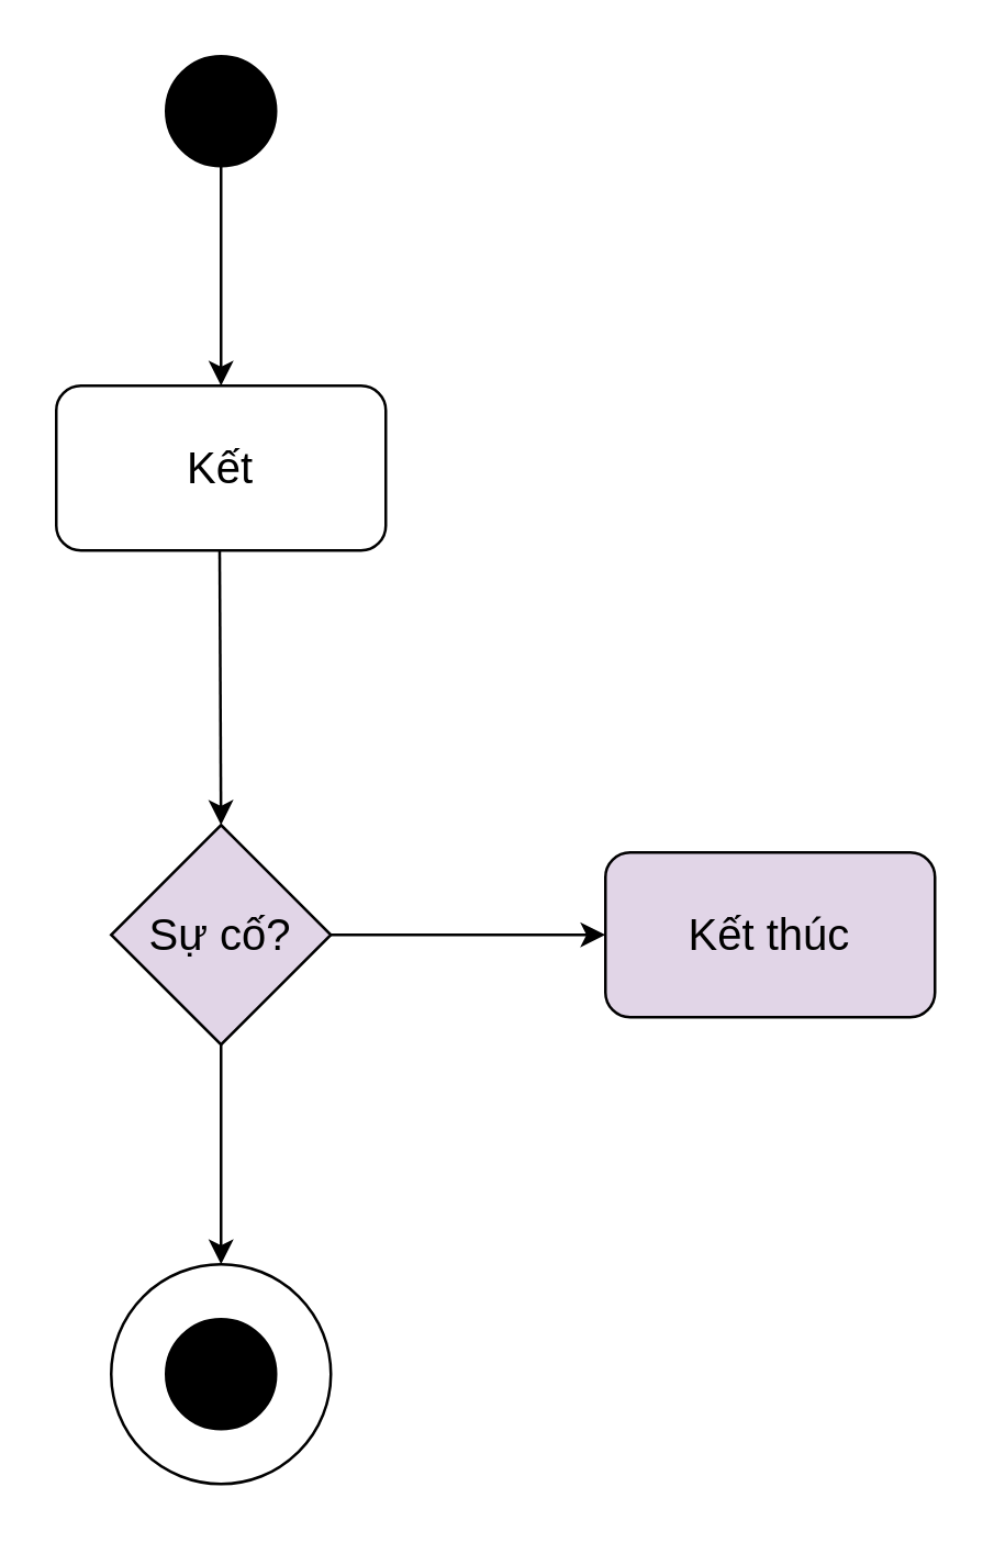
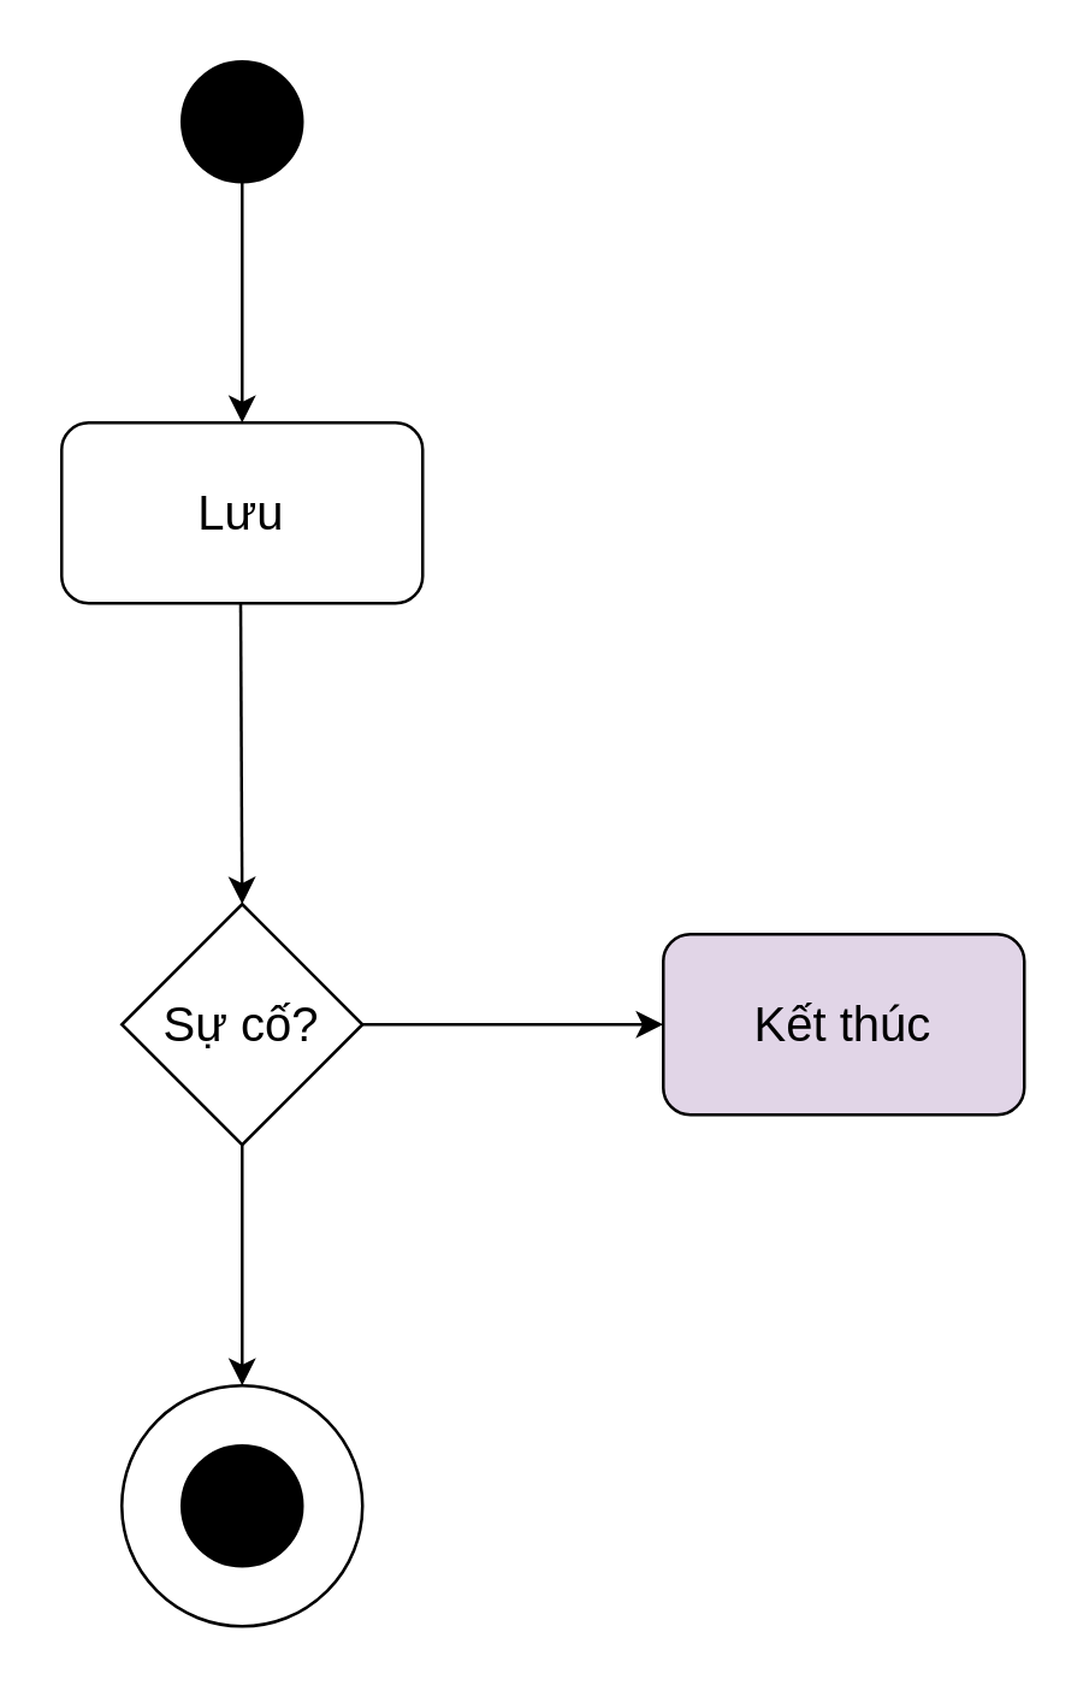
  <mxCell id="0" />
  <mxCell id="1" parent="0" />
  <mxCell id="2" value="" style="ellipse;whiteSpace=wrap;html=1;aspect=fixed;fillColor=#000000;fillStyle=auto;" vertex="1" parent="1"><mxGeometry x="60" width="40" height="40" as="geometry" y="20" /></mxCell>
  <mxCell id="3" value="" style="endArrow=classic;html=1;rounded=0;exitX=0.5;exitY=1;exitDx=0;exitDy=0;" edge="1" parent="1" source="2"><mxGeometry width="50" height="50" relative="1" as="geometry"><mxPoint x="60" y="260" as="sourcePoint" /><mxPoint x="80" y="140" as="targetPoint" /></mxGeometry></mxCell>
- <mxCell id="4" value="Kết" style="rounded=1;whiteSpace=wrap;html=1;fontSize=16;" vertex="1" parent="1"><mxGeometry x="20" y="140" width="120" height="60" as="geometry" /></mxCell>
+ <mxCell id="4" value="Lưu" style="rounded=1;whiteSpace=wrap;html=1;fontSize=16;" vertex="1" parent="1"><mxGeometry x="20" y="140" width="120" height="60" as="geometry" /></mxCell>
  <mxCell id="5" value="" style="endArrow=classic;html=1;rounded=0;exitX=0.5;exitY=1;exitDx=0;exitDy=0;" edge="1" parent="1"><mxGeometry width="50" height="50" relative="1" as="geometry"><mxPoint x="79.5" y="200" as="sourcePoint" /><mxPoint x="80" y="300" as="targetPoint" /></mxGeometry></mxCell>
- <mxCell id="6" value="Sự cố?" style="rhombus;whiteSpace=wrap;html=1;fontSize=16;fillColor=#e1d5e7;" vertex="1" parent="1"><mxGeometry x="40" y="300" width="80" height="80" as="geometry" /></mxCell>
+ <mxCell id="6" value="Sự cố?" style="rhombus;whiteSpace=wrap;html=1;fontSize=16;" vertex="1" parent="1"><mxGeometry x="40" y="300" width="80" height="80" as="geometry" /></mxCell>
  <mxCell id="7" value="" style="endArrow=classic;html=1;rounded=0;exitX=1;exitY=0.5;exitDx=0;exitDy=0;" edge="1" parent="1" source="6"><mxGeometry width="50" height="50" relative="1" as="geometry"><mxPoint x="60" y="360" as="sourcePoint" /><mxPoint x="220" y="340" as="targetPoint" /></mxGeometry></mxCell>
  <mxCell id="8" value="" style="endArrow=classic;html=1;rounded=0;exitX=0.5;exitY=1;exitDx=0;exitDy=0;" edge="1" parent="1" source="6"><mxGeometry width="50" height="50" relative="1" as="geometry"><mxPoint x="89.5" y="210" as="sourcePoint" /><mxPoint x="80" y="460" as="targetPoint" /></mxGeometry></mxCell>
  <mxCell id="9" value="" style="ellipse;whiteSpace=wrap;html=1;aspect=fixed;" vertex="1" parent="1"><mxGeometry x="40" y="460" width="80" height="80" as="geometry" /></mxCell>
  <mxCell id="10" value="" style="ellipse;whiteSpace=wrap;html=1;aspect=fixed;fillColor=#000000;fillStyle=auto;" vertex="1" parent="1"><mxGeometry x="60" y="480" width="40" height="40" as="geometry" /></mxCell>
  <mxCell id="11" value="Kết thúc" style="rounded=1;whiteSpace=wrap;html=1;fontSize=16;fillColor=#e1d5e7;" vertex="1" parent="1"><mxGeometry x="220" y="310" width="120" height="60" as="geometry" /></mxCell>
